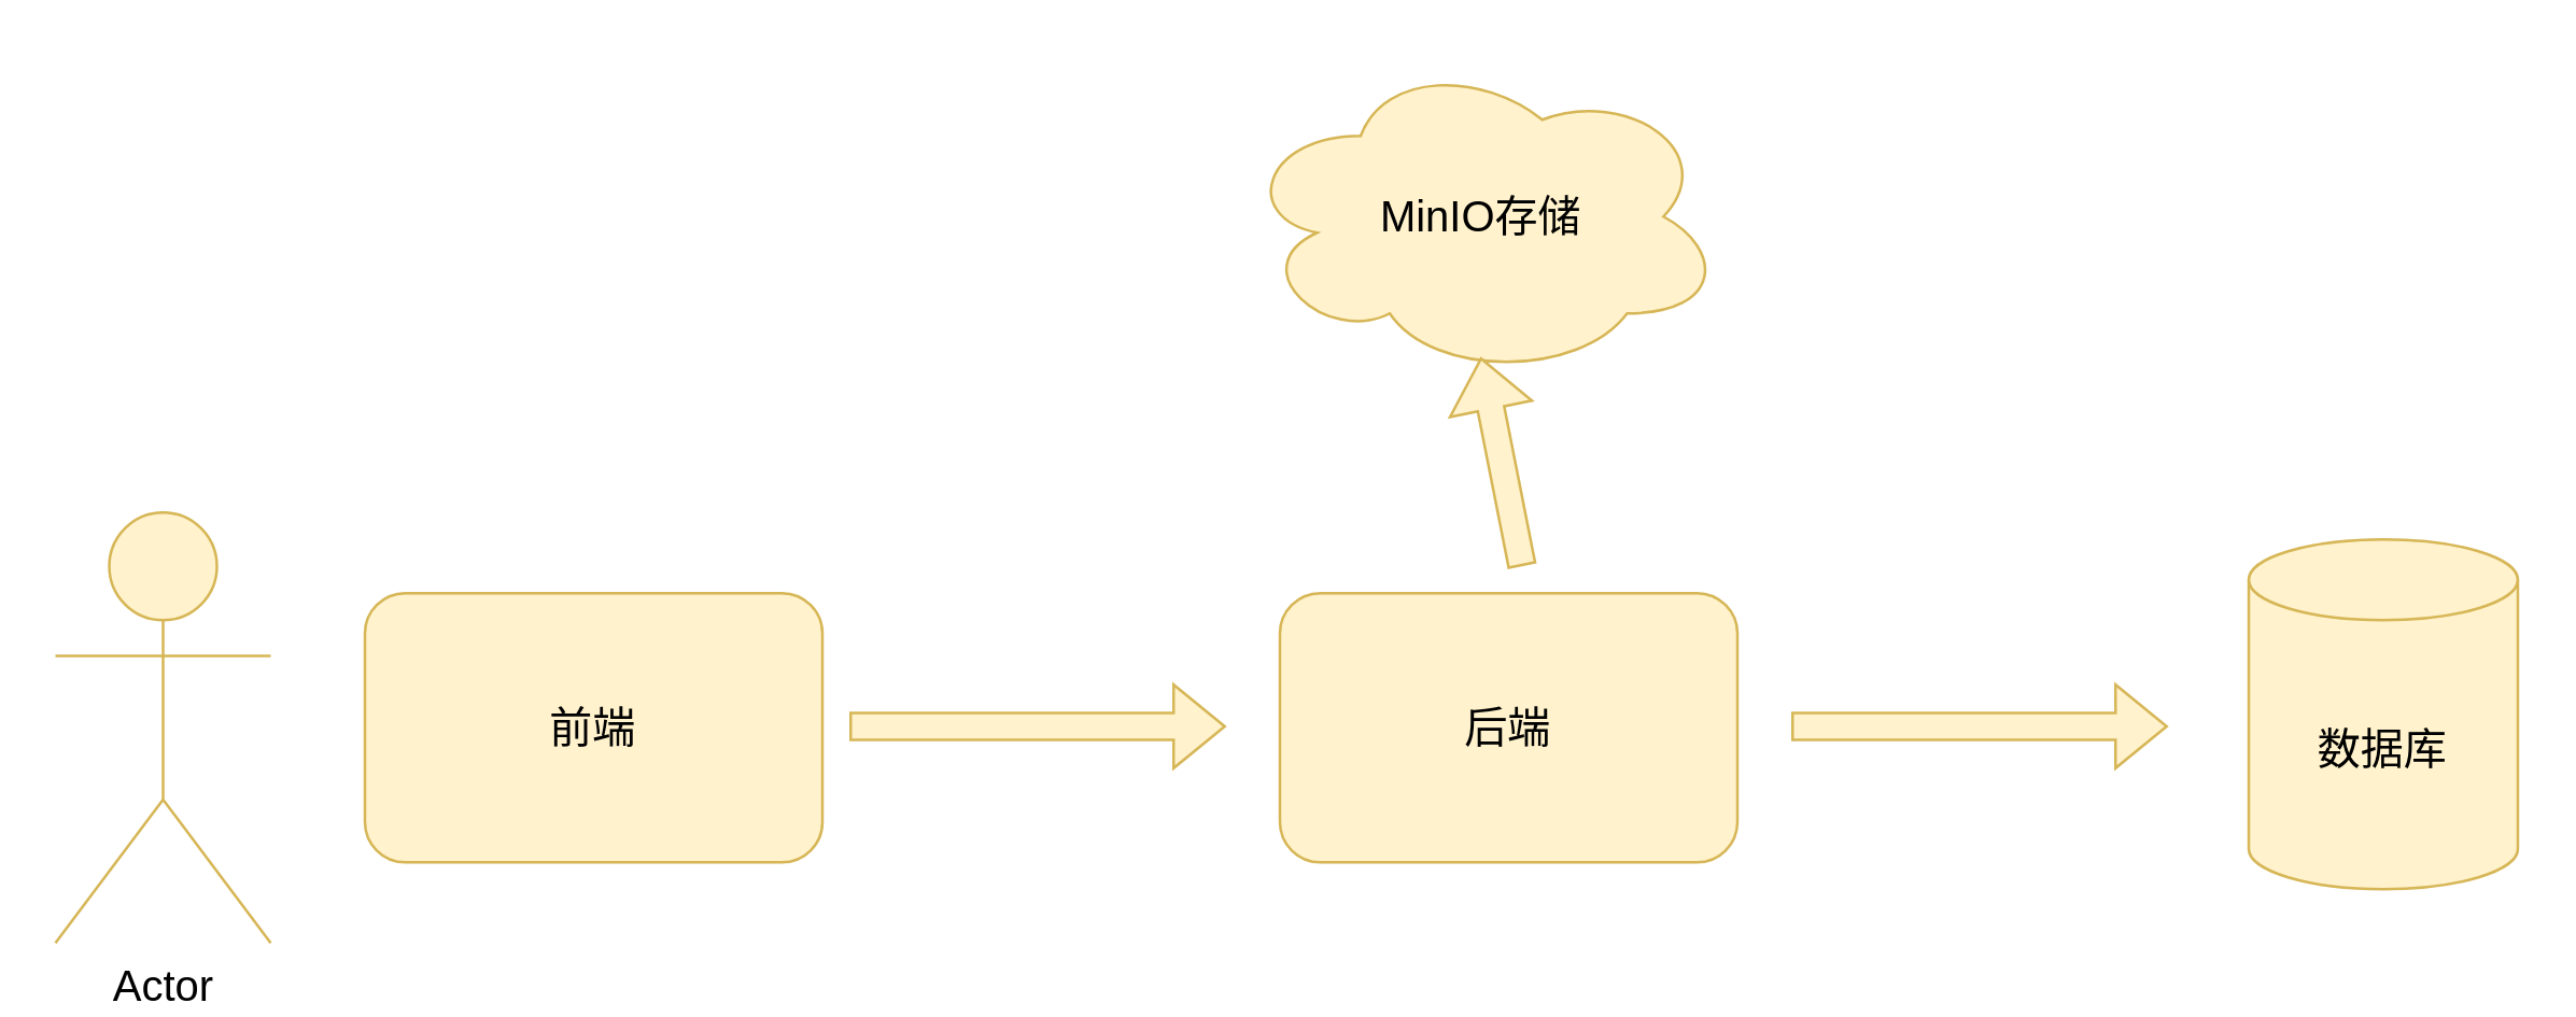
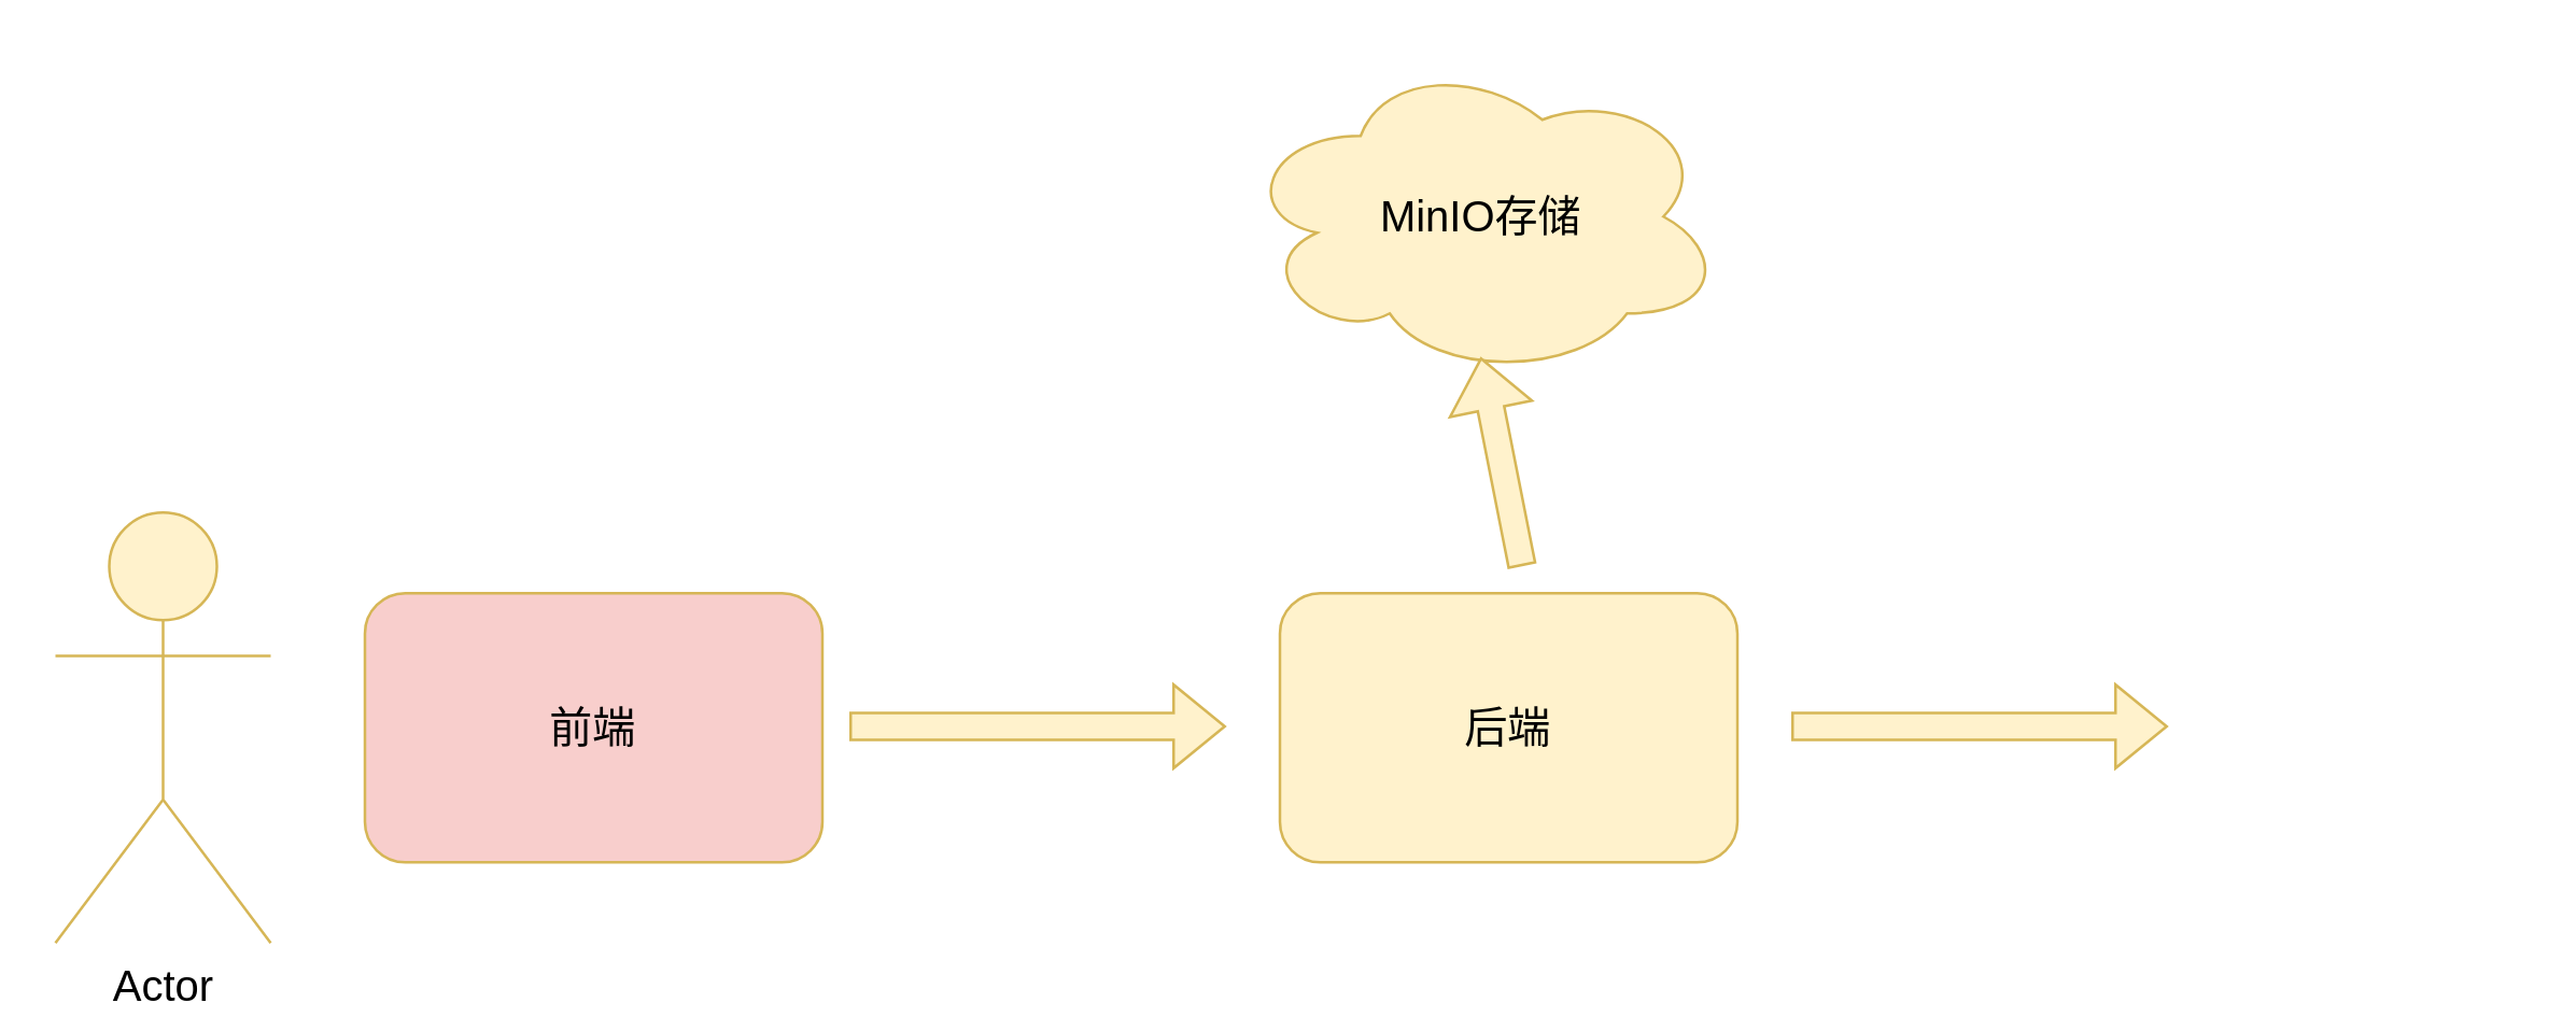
  <mxCell id="0" />
  <mxCell id="1" parent="0" />
  <mxCell id="2" value="Actor" style="shape=umlActor;verticalLabelPosition=bottom;verticalAlign=top;html=1;outlineConnect=0;fillColor=#fff2cc;strokeColor=#d6b656;fontSize=16;" vertex="1" parent="1"><mxGeometry x="20" y="190" width="80" height="160" as="geometry" /></mxCell>
- <mxCell id="3" value="&lt;font style=&quot;vertical-align: inherit;&quot; class=&quot;notranslate fyzs-translate-target fyzs-translate-target-wrapper&quot;&gt;&lt;font style=&quot;vertical-align: inherit;&quot; class=&quot;notranslate fyzs-translate-target fyzs-translate-target-box&quot;&gt;&lt;font style=&quot;vertical-align: inherit;&quot; title=&quot;q&quot; class=&quot;notranslate fyzs-translate-target fyzs-translate-target-text&quot;&gt;前端&lt;/font&gt;&lt;/font&gt;&lt;/font&gt;" style="rounded=1;whiteSpace=wrap;html=1;fillColor=#fff2cc;strokeColor=#d6b656;fontSize=16;" vertex="1" parent="1"><mxGeometry x="135" y="220" width="170" height="100" as="geometry" /></mxCell>
+ <mxCell id="3" value="&lt;font style=&quot;vertical-align: inherit;&quot; class=&quot;notranslate fyzs-translate-target fyzs-translate-target-wrapper&quot;&gt;&lt;font style=&quot;vertical-align: inherit;&quot; class=&quot;notranslate fyzs-translate-target fyzs-translate-target-box&quot;&gt;&lt;font style=&quot;vertical-align: inherit;&quot; title=&quot;q&quot; class=&quot;notranslate fyzs-translate-target fyzs-translate-target-text&quot;&gt;前端&lt;/font&gt;&lt;/font&gt;&lt;/font&gt;" style="rounded=1;whiteSpace=wrap;html=1;fillColor=#f8cecc;strokeColor=#d6b656;fontSize=16;" vertex="1" parent="1"><mxGeometry x="135" y="220" width="170" height="100" as="geometry" /></mxCell>
  <mxCell id="4" value="" style="shape=flexArrow;endArrow=classic;html=1;rounded=0;fillColor=#fff2cc;strokeColor=#d6b656;fontSize=16;" edge="1" parent="1"><mxGeometry width="50" height="50" relative="1" as="geometry"><mxPoint x="315" y="269.5" as="sourcePoint" /><mxPoint x="455" y="269.5" as="targetPoint" /></mxGeometry></mxCell>
  <mxCell id="5" value="&lt;font style=&quot;vertical-align: inherit;&quot; class=&quot;notranslate fyzs-translate-target fyzs-translate-target-wrapper&quot;&gt;&lt;font style=&quot;vertical-align: inherit;&quot; class=&quot;notranslate fyzs-translate-target fyzs-translate-target-box&quot;&gt;&lt;font style=&quot;vertical-align: inherit;&quot; title=&quot;q&quot; class=&quot;notranslate fyzs-translate-target fyzs-translate-target-text&quot;&gt;后端&lt;/font&gt;&lt;/font&gt;&lt;/font&gt;" style="rounded=1;whiteSpace=wrap;html=1;fillColor=#fff2cc;strokeColor=#d6b656;fontSize=16;" vertex="1" parent="1"><mxGeometry x="475" y="220" width="170" height="100" as="geometry" /></mxCell>
  <mxCell id="6" value="" style="shape=flexArrow;endArrow=classic;html=1;rounded=0;fillColor=#fff2cc;strokeColor=#d6b656;fontSize=16;" edge="1" parent="1"><mxGeometry width="50" height="50" relative="1" as="geometry"><mxPoint x="665" y="269.5" as="sourcePoint" /><mxPoint x="805" y="269.5" as="targetPoint" /></mxGeometry></mxCell>
- <mxCell id="7" value="&lt;font style=&quot;vertical-align: inherit;&quot; class=&quot;notranslate fyzs-translate-target fyzs-translate-target-wrapper&quot;&gt;&lt;font style=&quot;vertical-align: inherit;&quot; class=&quot;notranslate fyzs-translate-target fyzs-translate-target-box&quot;&gt;&lt;font style=&quot;vertical-align: inherit;&quot; title=&quot;s&quot; class=&quot;notranslate fyzs-translate-target fyzs-translate-target-text&quot;&gt;数据库&lt;/font&gt;&lt;/font&gt;&lt;/font&gt;" style="shape=cylinder3;whiteSpace=wrap;html=1;boundedLbl=1;backgroundOutline=1;size=15;fillColor=#fff2cc;strokeColor=#d6b656;fontSize=16;" vertex="1" parent="1"><mxGeometry x="835" y="200" width="100" height="130" as="geometry" /></mxCell>
  <mxCell id="8" value="&lt;font style=&quot;vertical-align: inherit;&quot; class=&quot;notranslate fyzs-translate-target fyzs-translate-target-wrapper&quot;&gt;&lt;font style=&quot;vertical-align: inherit;&quot; class=&quot;notranslate fyzs-translate-target fyzs-translate-target-box&quot;&gt;&lt;font style=&quot;vertical-align: inherit;&quot; title=&quot;M&quot; class=&quot;notranslate fyzs-translate-target fyzs-translate-target-text&quot;&gt;MinIO存储&lt;/font&gt;&lt;/font&gt;&lt;/font&gt;" style="ellipse;shape=cloud;whiteSpace=wrap;html=1;fillColor=#fff2cc;strokeColor=#d6b656;fontSize=16;" vertex="1" parent="1"><mxGeometry x="460" y="20" width="180" height="120" as="geometry" /></mxCell>
  <mxCell id="9" value="" style="shape=flexArrow;endArrow=classic;html=1;rounded=0;entryX=0.498;entryY=0.936;entryDx=0;entryDy=0;entryPerimeter=0;fillColor=#fff2cc;strokeColor=#d6b656;fontSize=16;" edge="1" parent="1" target="8"><mxGeometry width="50" height="50" relative="1" as="geometry"><mxPoint x="565" y="210" as="sourcePoint" /><mxPoint x="615" y="160" as="targetPoint" /></mxGeometry></mxCell>
